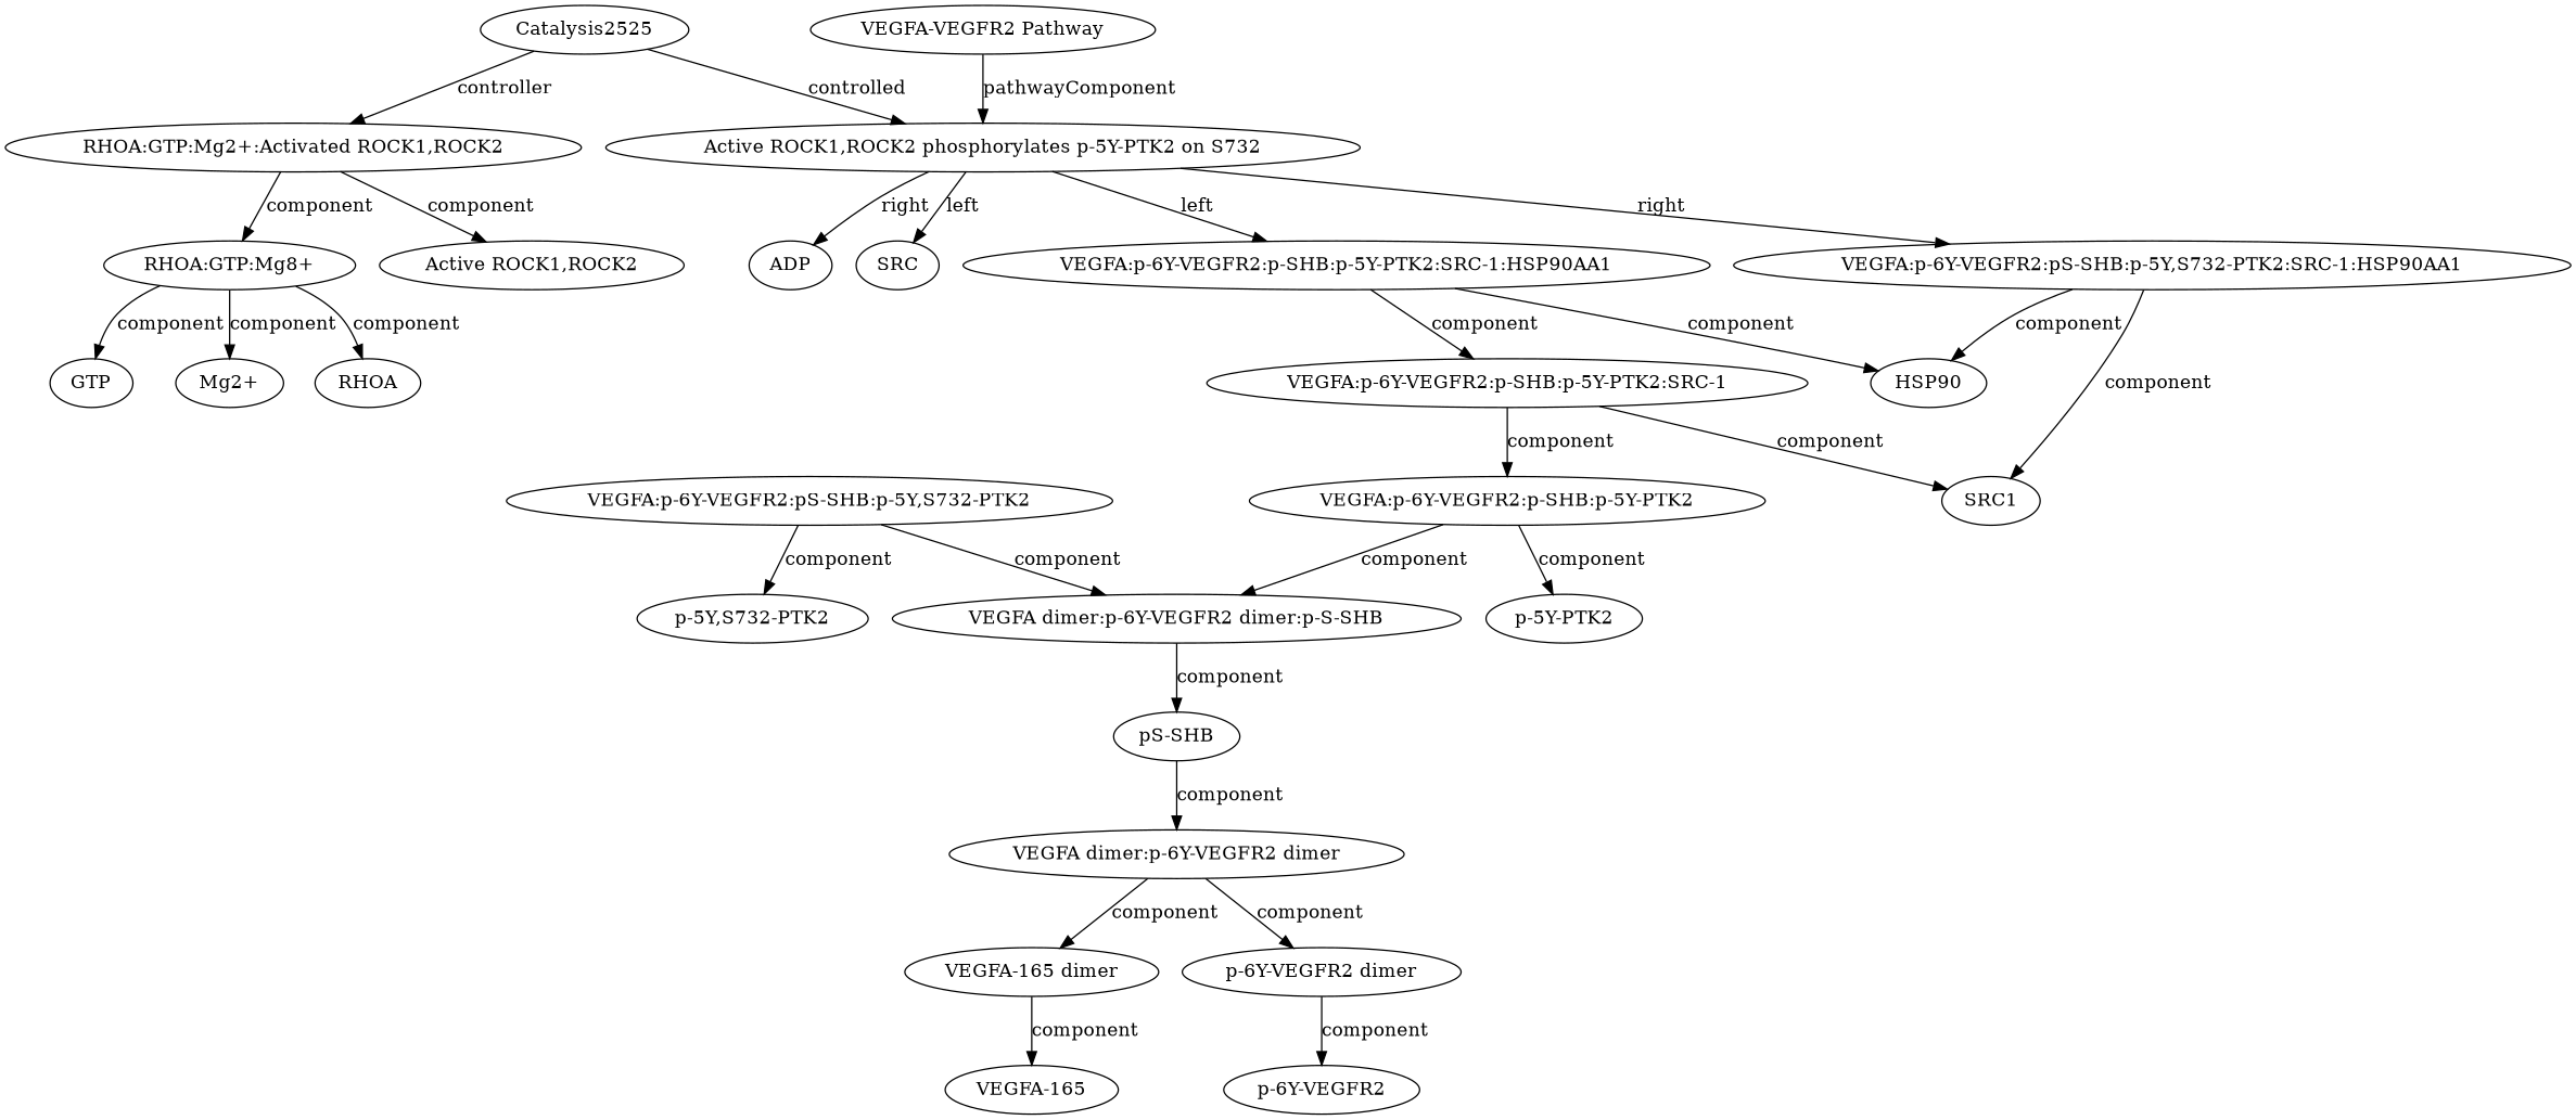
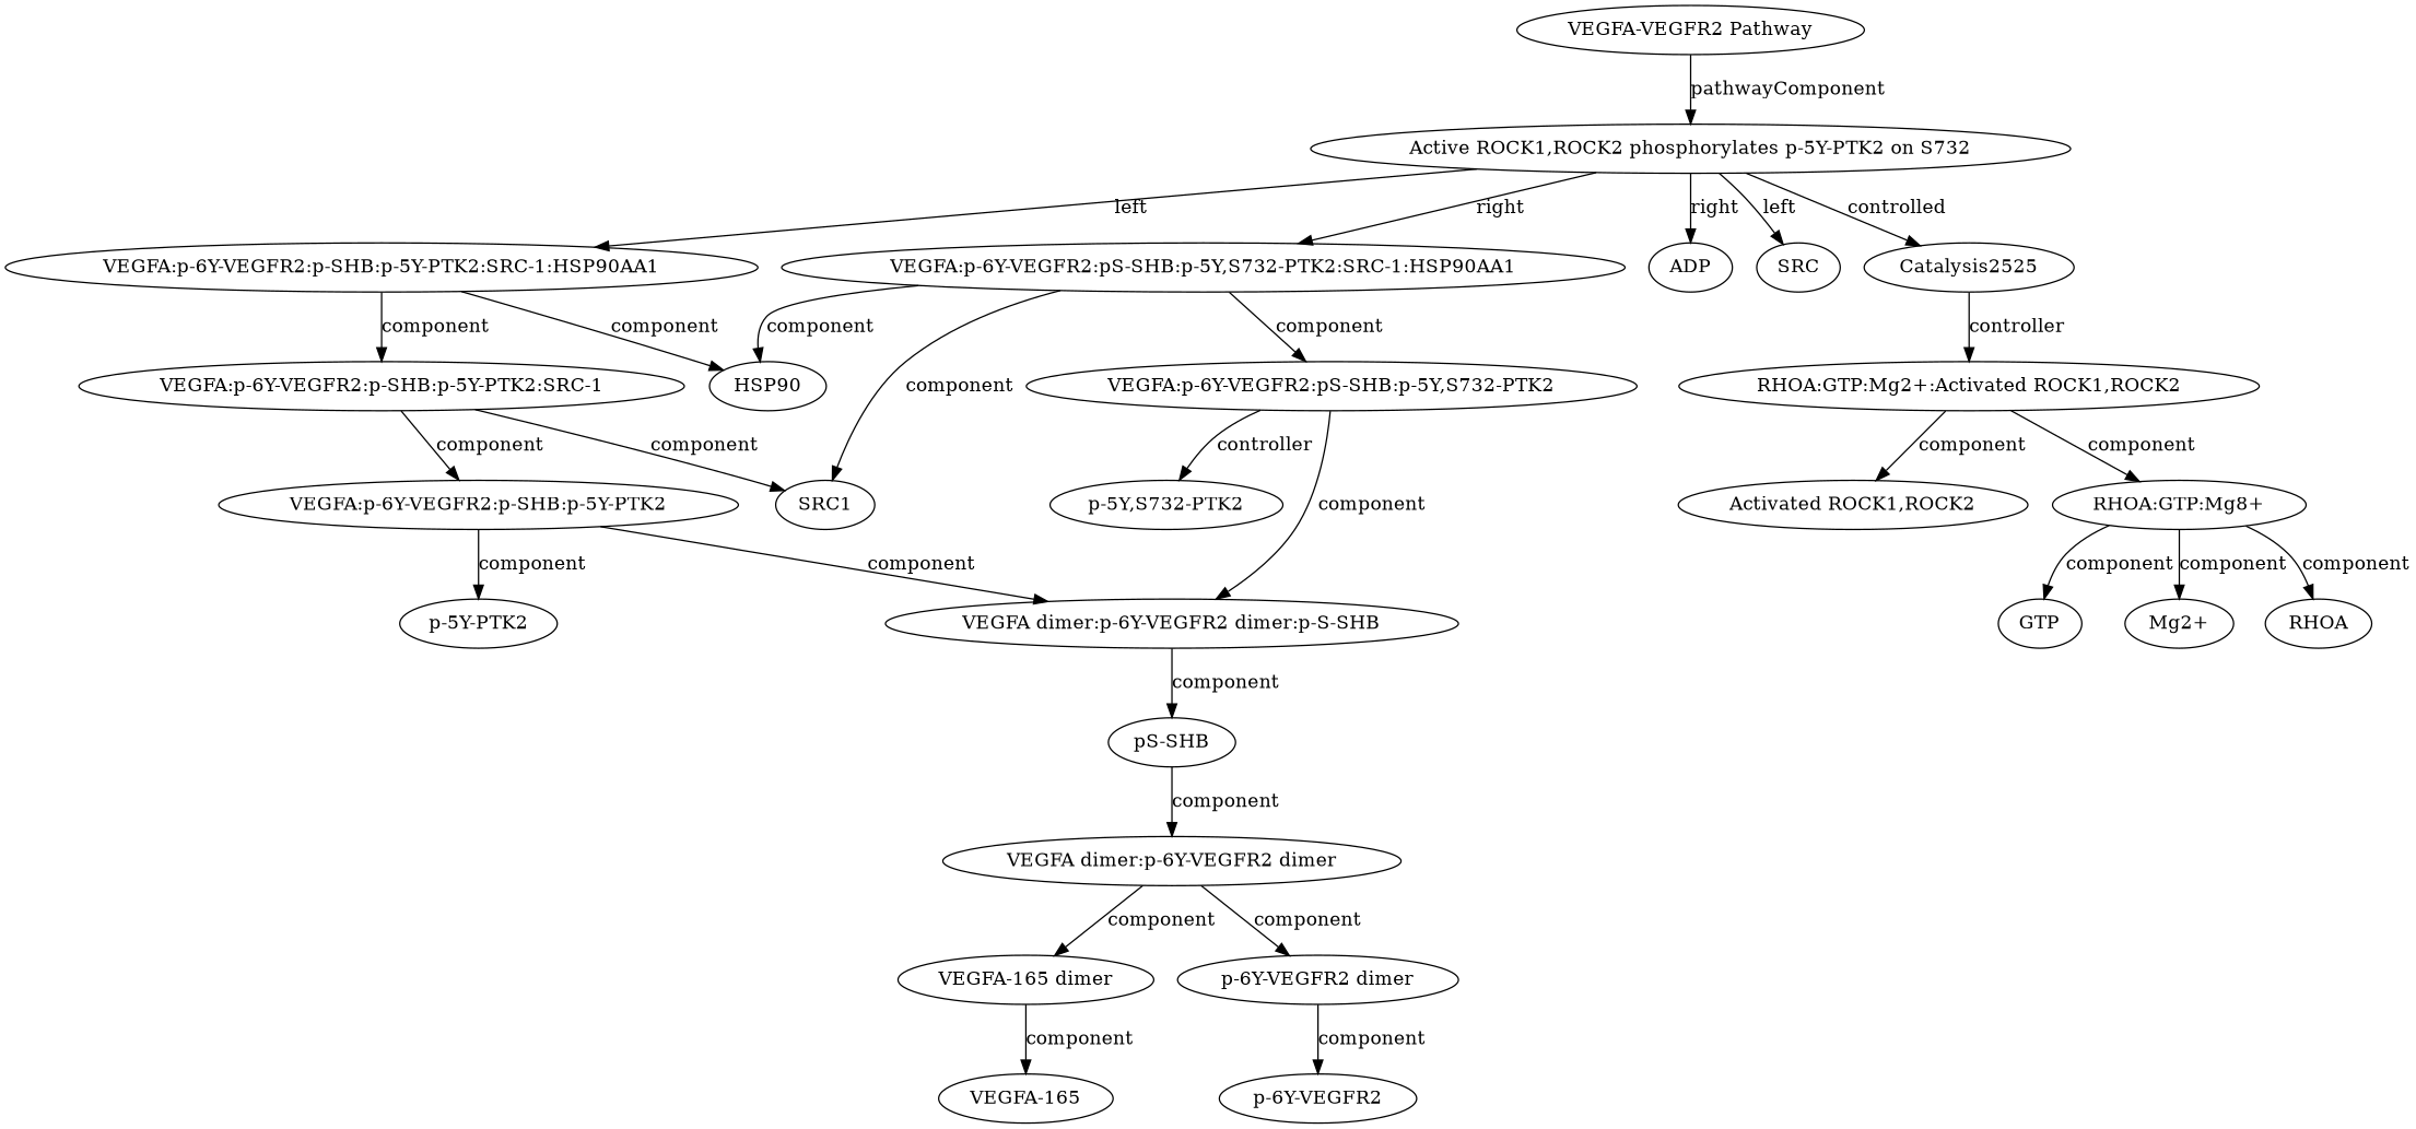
  strict digraph {
    node [type=Complex]
    edge [type=component]
    n1 [label="Active ROCK1,ROCK2 phosphorylates p-5Y-PTK2 on S732" type=BiochemicalReaction]
    n2 [label="VEGFA:p-6Y-VEGFR2:p-SHB:p-5Y-PTK2:SRC-1:HSP90AA1"]
    n3 [label="VEGFA:p-6Y-VEGFR2:pS-SHB:p-5Y,S732-PTK2:SRC-1:HSP90AA1"]
    n4 [label=ADP type=SmallMolecule]
    n5 [label=SRC type=SmallMolecule]
    n6 [label=HSP90 type=Protein]
    n7 [label="VEGFA:p-6Y-VEGFR2:p-SHB:p-5Y-PTK2:SRC-1"]
    n8 [label=SRC1 type=Protein]
    n9 [label="VEGFA:p-6Y-VEGFR2:pS-SHB:p-5Y,S732-PTK2"]
    n10 [label="VEGFA:p-6Y-VEGFR2:p-SHB:p-5Y-PTK2"]
    n11 [label="VEGFA dimer:p-6Y-VEGFR2 dimer:p-S-SHB"]
    n12 [label="p-5Y,S732-PTK2" type=Protein]
    n13 [label="p-5Y-PTK2" type=Protein]
    n14 [label="pS-SHB" type=Protein]
    n15 [label="VEGFA dimer:p-6Y-VEGFR2 dimer"]
    n16 [label="VEGFA-165 dimer"]
    n17 [label="p-6Y-VEGFR2 dimer"]
    n18 [label="VEGFA-165" type=Protein]
    n19 [label="p-6Y-VEGFR2" type=Protein]
    Catalysis2525 [type=Catalysis]
    n21 [label="RHOA:GTP:Mg2+:Activated ROCK1,ROCK2"]
    n22 [label="RHOA:GTP:Mg8+"]
-   n23 [label="Active ROCK1,ROCK2" type=Protein]
+   n23 [label="Activated ROCK1,ROCK2" type=Protein]
    n24 [label=GTP type=SmallMolecule]
    n25 [label="Mg2+" type=SmallMolecule]
    n26 [label=RHOA type=Protein]
    n27 [label="VEGFA-VEGFR2 Pathway" type=Pathway]
    n1 -> n2 [label=left type=left]
    n1 -> n3 [label=right type=right]
    n1 -> n4 [label=right type=right]
    n1 -> n5 [label=left type=left]
    n2 -> n6 [label=component]
    n2 -> n7 [label=component]
    n3 -> n6 [label=component]
    n3 -> n8 [label=component]
+   n3 -> n9 [label=component]
    n7 -> n8 [label=component]
    n7 -> n10 [label=component]
    n9 -> n11 [label=component]
-   n9 -> n12 [label=component]
+   n9 -> n12 [label=controller]
    n10 -> n11 [label=component]
    n10 -> n13 [label=component]
    n11 -> n14 [label=component]
    n14 -> n15 [label=component]
    n15 -> n16 [label=component]
    n15 -> n17 [label=component]
    n16 -> n18 [label=component]
    n17 -> n19 [label=component]
-   Catalysis2525 -> n1 [label=controlled type=controlled]
+   n1 -> Catalysis2525 [label=controlled type=controlled]
    Catalysis2525 -> n21 [label=controller type=controller]
    n21 -> n22 [label=component]
    n21 -> n23 [label=component]
    n22 -> n24 [label=component]
    n22 -> n25 [label=component]
    n22 -> n26 [label=component]
    n27 -> n1 [label=pathwayComponent type=pathwayComponent]
  }
